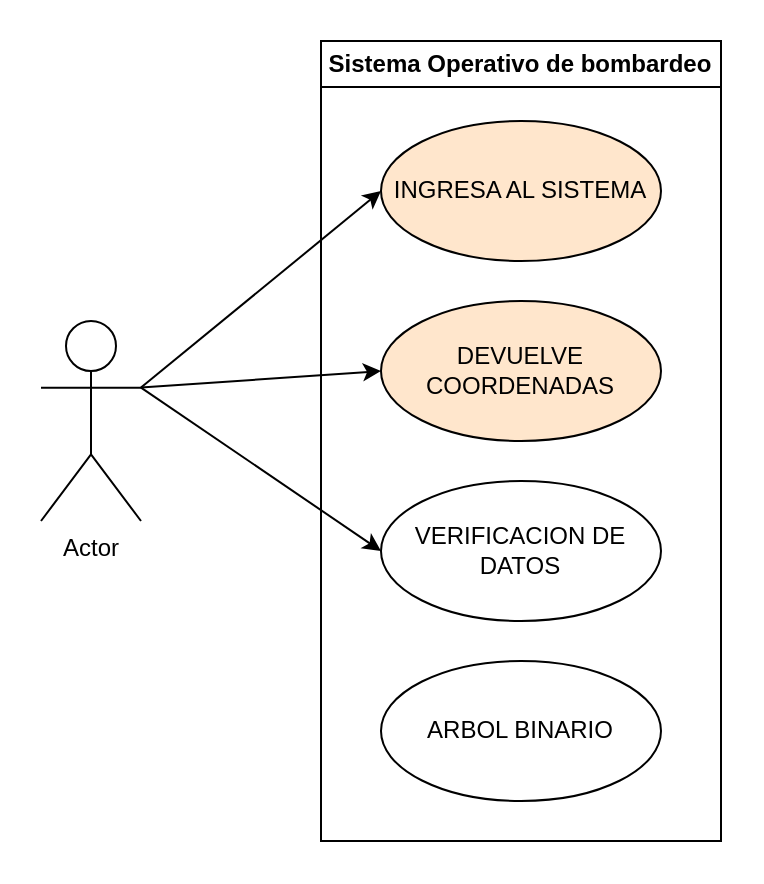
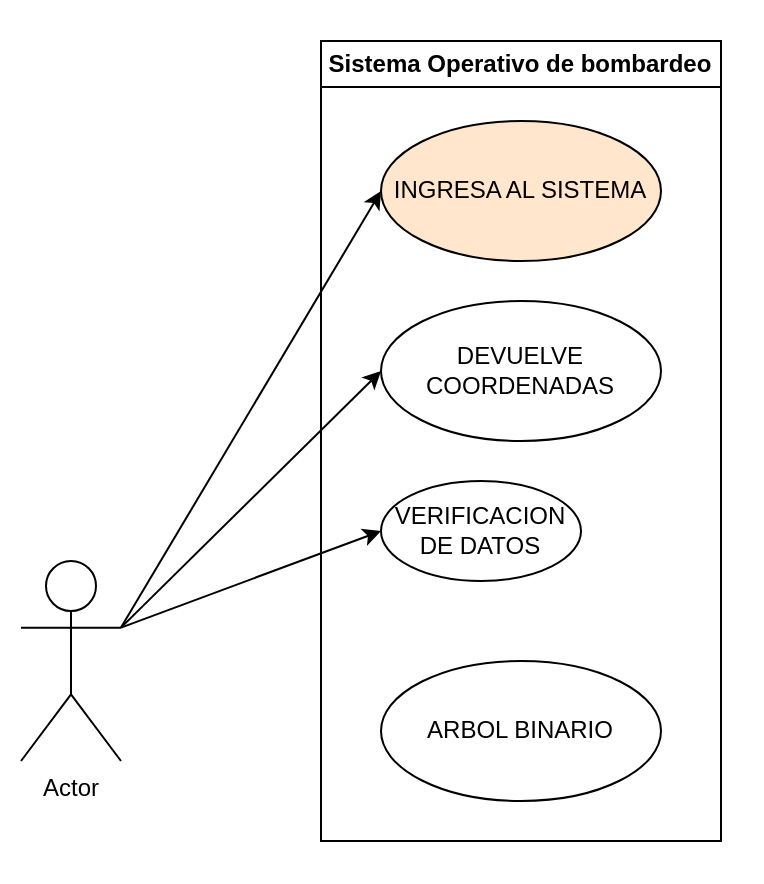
  <mxCell id="0" />
  <mxCell id="1" parent="0" />
  <mxCell id="2" style="edgeStyle=none;html=1;exitX=1;exitY=0.333;exitDx=0;exitDy=0;exitPerimeter=0;entryX=0;entryY=0.5;entryDx=0;entryDy=0;" edge="1" parent="1" source="5" target="7"><mxGeometry relative="1" as="geometry" /></mxCell>
  <mxCell id="3" style="edgeStyle=none;html=1;exitX=1;exitY=0.333;exitDx=0;exitDy=0;exitPerimeter=0;entryX=0;entryY=0.5;entryDx=0;entryDy=0;" edge="1" parent="1" source="5" target="8"><mxGeometry relative="1" as="geometry" /></mxCell>
  <mxCell id="4" style="edgeStyle=none;html=1;exitX=1;exitY=0.333;exitDx=0;exitDy=0;exitPerimeter=0;entryX=0;entryY=0.5;entryDx=0;entryDy=0;" edge="1" parent="1" source="5" target="9"><mxGeometry relative="1" as="geometry" /></mxCell>
- <mxCell id="5" value="Actor" style="shape=umlActor;verticalLabelPosition=bottom;verticalAlign=top;html=1;" vertex="1" parent="1"><mxGeometry x="20" y="160" width="50" height="100" as="geometry" /></mxCell>
+ <mxCell id="5" value="Actor" style="shape=umlActor;verticalLabelPosition=bottom;verticalAlign=top;html=1;" vertex="1" parent="1"><mxGeometry x="10" y="280" width="50" height="100" as="geometry" /></mxCell>
  <mxCell id="6" value="Sistema Operativo de bombardeo" style="swimlane;whiteSpace=wrap;html=1;" vertex="1" parent="1"><mxGeometry x="160" y="20" width="200" height="400" as="geometry" /></mxCell>
  <mxCell id="7" value="INGRESA AL SISTEMA" style="ellipse;whiteSpace=wrap;html=1;fillColor=#ffe6cc;" vertex="1" parent="6"><mxGeometry x="30" y="40" width="140" height="70" as="geometry" /></mxCell>
- <mxCell id="8" value="DEVUELVE&lt;br&gt;COORDENADAS" style="ellipse;whiteSpace=wrap;html=1;fillColor=#ffe6cc;" vertex="1" parent="6"><mxGeometry x="30" y="130" width="140" height="70" as="geometry" /></mxCell>
- <mxCell id="9" value="VERIFICACION DE DATOS" style="ellipse;whiteSpace=wrap;html=1;" vertex="1" parent="6"><mxGeometry x="30" y="220" width="140" height="70" as="geometry" /></mxCell>
+ <mxCell id="8" value="DEVUELVE&lt;br&gt;COORDENADAS" style="ellipse;whiteSpace=wrap;html=1;" vertex="1" parent="6"><mxGeometry x="30" y="130" width="140" height="70" as="geometry" /></mxCell>
+ <mxCell id="9" value="VERIFICACION DE DATOS" style="ellipse;whiteSpace=wrap;html=1;" vertex="1" parent="6"><mxGeometry x="30" y="220" width="100" height="50" as="geometry" /></mxCell>
  <mxCell id="10" value="ARBOL BINARIO" style="ellipse;whiteSpace=wrap;html=1;" vertex="1" parent="6"><mxGeometry x="30" y="310" width="140" height="70" as="geometry" /></mxCell>
